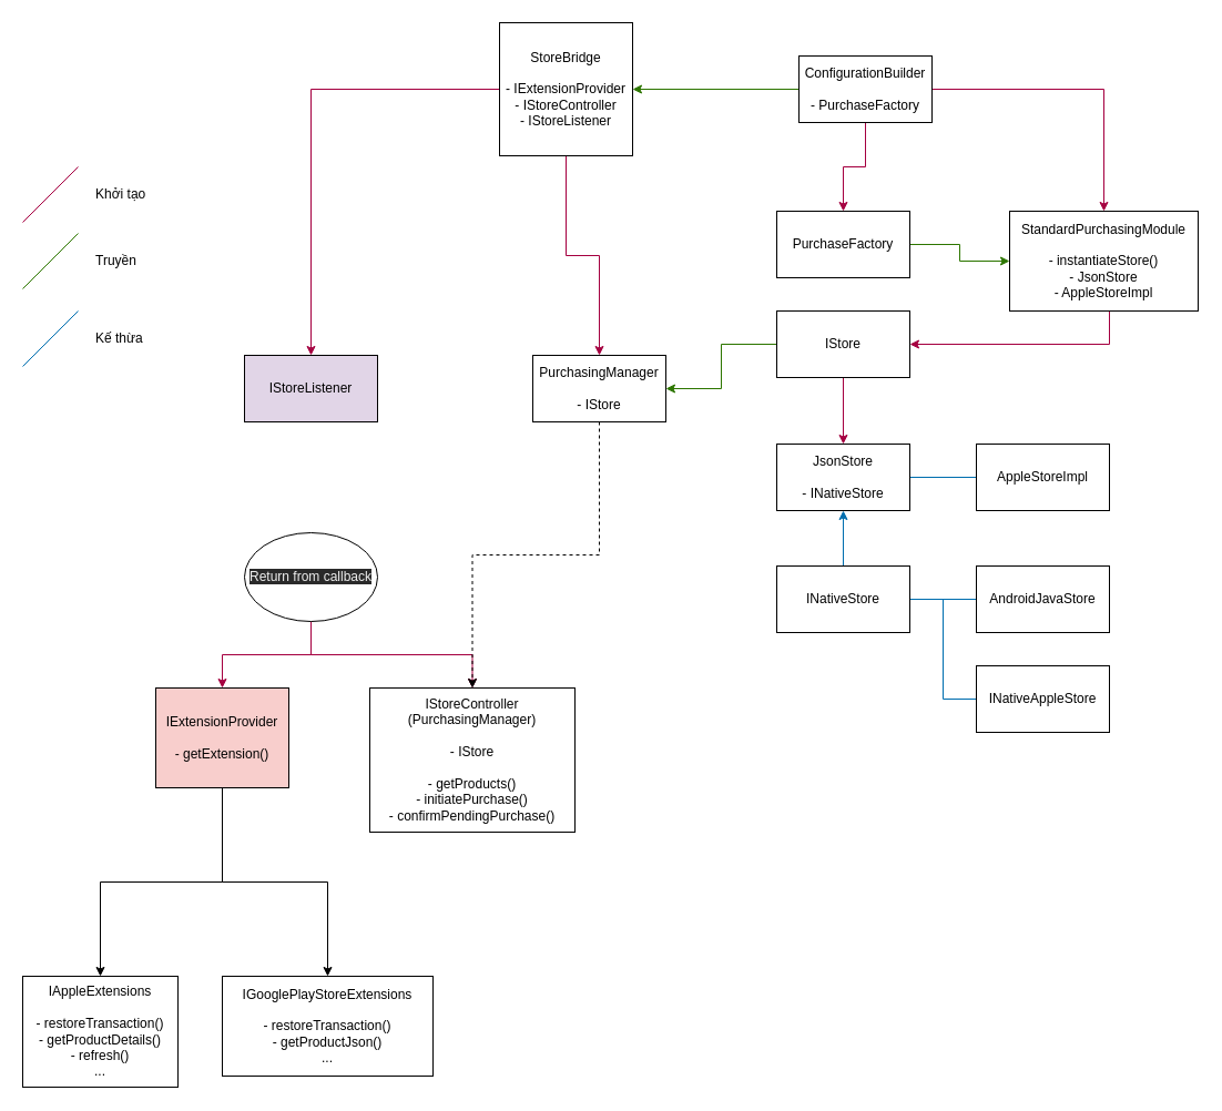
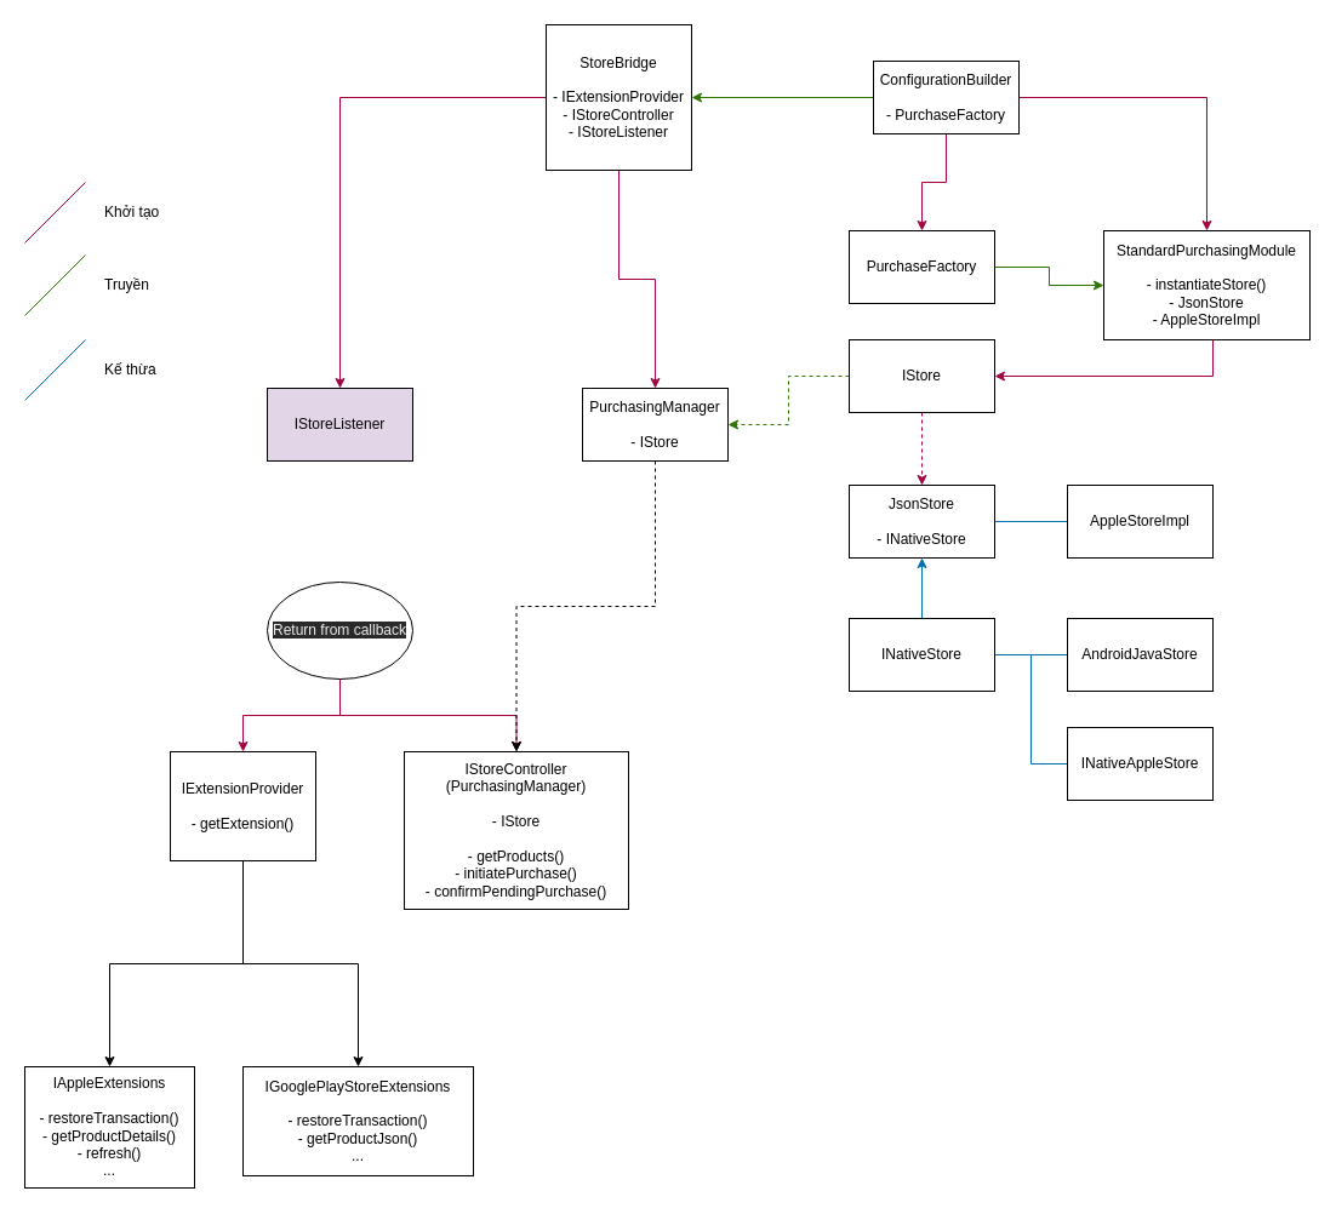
  <mxCell id="0" />
  <mxCell id="1" parent="0" />
  <mxCell id="2" value="IStoreController&lt;br&gt;(PurchasingManager)&lt;br&gt;&lt;br&gt;- IStore&lt;br&gt;&lt;br&gt;- getProducts()&lt;br&gt;- initiatePurchase()&lt;br&gt;- confirmPendingPurchase()" style="rounded=0;whiteSpace=wrap;html=1;" parent="1" vertex="1"><mxGeometry x="333" y="620" width="185" height="130" as="geometry" /></mxCell>
  <mxCell id="3" value="IStoreListener" style="rounded=0;whiteSpace=wrap;html=1;fillColor=#e1d5e7;" parent="1" vertex="1"><mxGeometry x="220" y="320" width="120" height="60" as="geometry" /></mxCell>
  <mxCell id="4" style="edgeStyle=orthogonalEdgeStyle;rounded=0;orthogonalLoop=1;jettySize=auto;html=1;" parent="1" source="6" target="13" edge="1"><mxGeometry relative="1" as="geometry" /></mxCell>
  <mxCell id="5" style="edgeStyle=orthogonalEdgeStyle;rounded=0;orthogonalLoop=1;jettySize=auto;html=1;" parent="1" source="6" target="14" edge="1"><mxGeometry relative="1" as="geometry" /></mxCell>
- <mxCell id="6" value="IExtensionProvider&lt;br&gt;&lt;br&gt;- getExtension()" style="rounded=0;whiteSpace=wrap;html=1;fillColor=#f8cecc;" parent="1" vertex="1"><mxGeometry x="140" y="620" width="120" height="90" as="geometry" /></mxCell>
+ <mxCell id="6" value="IExtensionProvider&lt;br&gt;&lt;br&gt;- getExtension()" style="rounded=0;whiteSpace=wrap;html=1;" parent="1" vertex="1"><mxGeometry x="140" y="620" width="120" height="90" as="geometry" /></mxCell>
  <mxCell id="7" style="edgeStyle=orthogonalEdgeStyle;rounded=0;orthogonalLoop=1;jettySize=auto;html=1;entryX=0.5;entryY=0;entryDx=0;entryDy=0;fillColor=#d80073;strokeColor=#A50040;" parent="1" source="9" target="6" edge="1"><mxGeometry relative="1" as="geometry" /></mxCell>
  <mxCell id="8" style="edgeStyle=orthogonalEdgeStyle;rounded=0;orthogonalLoop=1;jettySize=auto;html=1;fillColor=#d80073;strokeColor=#A50040;" parent="1" source="9" target="2" edge="1"><mxGeometry relative="1" as="geometry" /></mxCell>
  <mxCell id="9" value="&lt;meta charset=&quot;utf-8&quot;&gt;&lt;span style=&quot;color: rgb(240, 240, 240); font-family: Helvetica; font-size: 12px; font-style: normal; font-variant-ligatures: normal; font-variant-caps: normal; font-weight: 400; letter-spacing: normal; orphans: 2; text-align: center; text-indent: 0px; text-transform: none; widows: 2; word-spacing: 0px; -webkit-text-stroke-width: 0px; background-color: rgb(42, 42, 42); text-decoration-thickness: initial; text-decoration-style: initial; text-decoration-color: initial; float: none; display: inline !important;&quot;&gt;Return from callback&lt;/span&gt;" style="ellipse;whiteSpace=wrap;html=1;" parent="1" vertex="1"><mxGeometry x="220" y="480" width="120" height="80" as="geometry" /></mxCell>
  <mxCell id="10" style="edgeStyle=orthogonalEdgeStyle;rounded=0;orthogonalLoop=1;jettySize=auto;html=1;entryX=0.5;entryY=0;entryDx=0;entryDy=0;fillColor=#d80073;strokeColor=#A50040;" edge="1" parent="1" source="12" target="26"><mxGeometry relative="1" as="geometry" /></mxCell>
  <mxCell id="11" style="edgeStyle=orthogonalEdgeStyle;rounded=0;orthogonalLoop=1;jettySize=auto;html=1;entryX=0.5;entryY=0;entryDx=0;entryDy=0;fillColor=#d80073;strokeColor=#A50040;" edge="1" parent="1" source="12" target="3"><mxGeometry relative="1" as="geometry" /></mxCell>
  <mxCell id="12" value="StoreBridge&lt;br&gt;&lt;br&gt;- IExtensionProvider&lt;br&gt;- IStoreController&lt;br&gt;- IStoreListener" style="rounded=0;whiteSpace=wrap;html=1;" parent="1" vertex="1"><mxGeometry x="450" y="20" width="120" height="120" as="geometry" /></mxCell>
  <mxCell id="13" value="IAppleExtensions&lt;br&gt;&lt;br&gt;- restoreTransaction()&lt;br&gt;- getProductDetails()&lt;br&gt;- refresh()&lt;br&gt;..." style="rounded=0;whiteSpace=wrap;html=1;" parent="1" vertex="1"><mxGeometry x="20" y="880" width="140" height="100" as="geometry" /></mxCell>
  <mxCell id="14" value="IGooglePlayStoreExtensions&lt;br&gt;&lt;br&gt;- restoreTransaction()&lt;br&gt;- getProductJson()&lt;br&gt;..." style="rounded=0;whiteSpace=wrap;html=1;" parent="1" vertex="1"><mxGeometry x="200" y="880" width="190" height="90" as="geometry" /></mxCell>
  <mxCell id="15" style="edgeStyle=orthogonalEdgeStyle;rounded=0;orthogonalLoop=1;jettySize=auto;html=1;entryX=1;entryY=0.5;entryDx=0;entryDy=0;fillColor=#60a917;strokeColor=#2D7600;" edge="1" parent="1" source="18" target="12"><mxGeometry relative="1" as="geometry" /></mxCell>
  <mxCell id="16" style="edgeStyle=orthogonalEdgeStyle;rounded=0;orthogonalLoop=1;jettySize=auto;html=1;entryX=0.5;entryY=0;entryDx=0;entryDy=0;fillColor=#d80073;strokeColor=#A50040;" edge="1" parent="1" source="18" target="28"><mxGeometry relative="1" as="geometry" /></mxCell>
  <mxCell id="17" style="edgeStyle=orthogonalEdgeStyle;rounded=0;orthogonalLoop=1;jettySize=auto;html=1;entryX=0.5;entryY=0;entryDx=0;entryDy=0;fillColor=#d80073;strokeColor=#A50040;" edge="1" parent="1" source="18" target="33"><mxGeometry relative="1" as="geometry" /></mxCell>
  <mxCell id="18" value="ConfigurationBuilder&lt;br&gt;&lt;br&gt;- PurchaseFactory" style="rounded=0;whiteSpace=wrap;html=1;" parent="1" vertex="1"><mxGeometry x="720" y="50" width="120" height="60" as="geometry" /></mxCell>
  <mxCell id="19" value="" style="group" vertex="1" connectable="0" parent="1"><mxGeometry x="20" y="150" width="140" height="50" as="geometry" /></mxCell>
  <mxCell id="20" value="" style="endArrow=none;html=1;rounded=0;fillColor=#d80073;strokeColor=#A50040;" parent="19" edge="1"><mxGeometry width="50" height="50" relative="1" as="geometry"><mxPoint y="50" as="sourcePoint" /><mxPoint x="50" as="targetPoint" /></mxGeometry></mxCell>
  <mxCell id="21" value="Khởi tạo" style="text;strokeColor=none;fillColor=none;align=left;verticalAlign=middle;spacingLeft=4;spacingRight=4;overflow=hidden;points=[[0,0.5],[1,0.5]];portConstraint=eastwest;rotatable=0;whiteSpace=wrap;html=1;" parent="19" vertex="1"><mxGeometry x="60" y="10" width="80" height="30" as="geometry" /></mxCell>
  <mxCell id="22" value="" style="group" vertex="1" connectable="0" parent="1"><mxGeometry x="20" y="210" width="140" height="50" as="geometry" /></mxCell>
  <mxCell id="23" value="" style="endArrow=none;html=1;rounded=0;fillColor=#60a917;strokeColor=#2D7600;" edge="1" parent="22"><mxGeometry width="50" height="50" relative="1" as="geometry"><mxPoint y="50" as="sourcePoint" /><mxPoint x="50" as="targetPoint" /></mxGeometry></mxCell>
  <mxCell id="24" value="Truyền" style="text;strokeColor=none;fillColor=none;align=left;verticalAlign=middle;spacingLeft=4;spacingRight=4;overflow=hidden;points=[[0,0.5],[1,0.5]];portConstraint=eastwest;rotatable=0;whiteSpace=wrap;html=1;" vertex="1" parent="22"><mxGeometry x="60" y="10" width="80" height="30" as="geometry" /></mxCell>
  <mxCell id="25" style="edgeStyle=orthogonalEdgeStyle;rounded=0;orthogonalLoop=1;jettySize=auto;html=1;entryX=0.5;entryY=0;entryDx=0;entryDy=0;dashed=1;" edge="1" parent="1" source="26" target="2"><mxGeometry relative="1" as="geometry" /></mxCell>
  <mxCell id="26" value="PurchasingManager&lt;br&gt;&lt;br&gt;- IStore" style="rounded=0;whiteSpace=wrap;html=1;" vertex="1" parent="1"><mxGeometry x="480" y="320" width="120" height="60" as="geometry" /></mxCell>
  <mxCell id="27" style="edgeStyle=orthogonalEdgeStyle;rounded=0;orthogonalLoop=1;jettySize=auto;html=1;entryX=0;entryY=0.5;entryDx=0;entryDy=0;fillColor=#60a917;strokeColor=#2D7600;" edge="1" parent="1" source="28" target="33"><mxGeometry relative="1" as="geometry" /></mxCell>
  <mxCell id="28" value="PurchaseFactory" style="rounded=0;whiteSpace=wrap;html=1;" vertex="1" parent="1"><mxGeometry x="700" y="190" width="120" height="60" as="geometry" /></mxCell>
- <mxCell id="29" style="edgeStyle=orthogonalEdgeStyle;rounded=0;orthogonalLoop=1;jettySize=auto;html=1;entryX=1;entryY=0.5;entryDx=0;entryDy=0;fillColor=#60a917;strokeColor=#2D7600;" edge="1" parent="1" source="31" target="26"><mxGeometry relative="1" as="geometry" /></mxCell>
- <mxCell id="30" style="edgeStyle=orthogonalEdgeStyle;rounded=0;orthogonalLoop=1;jettySize=auto;html=1;dashed=0;fillColor=#d80073;strokeColor=#A50040;" edge="1" parent="1" source="31" target="35"><mxGeometry relative="1" as="geometry" /></mxCell>
+ <mxCell id="29" style="edgeStyle=orthogonalEdgeStyle;rounded=0;orthogonalLoop=1;jettySize=auto;html=1;entryX=1;entryY=0.5;entryDx=0;entryDy=0;fillColor=#60a917;strokeColor=#2D7600;dashed=1;" edge="1" parent="1" source="31" target="26"><mxGeometry relative="1" as="geometry" /></mxCell>
+ <mxCell id="30" style="edgeStyle=orthogonalEdgeStyle;rounded=0;orthogonalLoop=1;jettySize=auto;html=1;dashed=1;fillColor=#d80073;strokeColor=#A50040;" edge="1" parent="1" source="31" target="35"><mxGeometry relative="1" as="geometry" /></mxCell>
  <mxCell id="31" value="IStore" style="rounded=0;whiteSpace=wrap;html=1;" vertex="1" parent="1"><mxGeometry x="700" y="280" width="120" height="60" as="geometry" /></mxCell>
  <mxCell id="32" style="edgeStyle=orthogonalEdgeStyle;rounded=0;orthogonalLoop=1;jettySize=auto;html=1;fillColor=#d80073;strokeColor=#A50040;" edge="1" parent="1" source="33" target="31"><mxGeometry relative="1" as="geometry"><Array as="points"><mxPoint x="1000" y="310" /></Array></mxGeometry></mxCell>
  <mxCell id="33" value="StandardPurchasingModule&lt;br&gt;&lt;br&gt;- instantiateStore()&lt;br&gt;- JsonStore&lt;br&gt;- AppleStoreImpl" style="rounded=0;whiteSpace=wrap;html=1;" vertex="1" parent="1"><mxGeometry x="910" y="190" width="170" height="90" as="geometry" /></mxCell>
  <mxCell id="34" style="edgeStyle=orthogonalEdgeStyle;rounded=0;orthogonalLoop=1;jettySize=auto;html=1;fillColor=#1ba1e2;strokeColor=#006EAF;endArrow=none;endFill=0;" edge="1" parent="1" source="35" target="36"><mxGeometry relative="1" as="geometry" /></mxCell>
  <mxCell id="35" value="JsonStore&lt;br&gt;&lt;br&gt;- INativeStore" style="rounded=0;whiteSpace=wrap;html=1;" vertex="1" parent="1"><mxGeometry x="700" y="400" width="120" height="60" as="geometry" /></mxCell>
  <mxCell id="36" value="AppleStoreImpl" style="rounded=0;whiteSpace=wrap;html=1;" vertex="1" parent="1"><mxGeometry x="880" y="400" width="120" height="60" as="geometry" /></mxCell>
  <mxCell id="37" style="edgeStyle=orthogonalEdgeStyle;rounded=0;orthogonalLoop=1;jettySize=auto;html=1;exitX=1;exitY=0.5;exitDx=0;exitDy=0;endArrow=none;endFill=0;fillColor=#1ba1e2;strokeColor=#006EAF;" edge="1" parent="1" source="40" target="44"><mxGeometry relative="1" as="geometry" /></mxCell>
  <mxCell id="38" style="edgeStyle=orthogonalEdgeStyle;rounded=0;orthogonalLoop=1;jettySize=auto;html=1;entryX=0;entryY=0.5;entryDx=0;entryDy=0;endArrow=none;endFill=0;fillColor=#1ba1e2;strokeColor=#006EAF;" edge="1" parent="1" source="40" target="45"><mxGeometry relative="1" as="geometry" /></mxCell>
  <mxCell id="39" style="edgeStyle=orthogonalEdgeStyle;rounded=0;orthogonalLoop=1;jettySize=auto;html=1;exitX=0.5;exitY=0;exitDx=0;exitDy=0;entryX=0.5;entryY=1;entryDx=0;entryDy=0;endArrow=classic;endFill=1;fillColor=#1ba1e2;strokeColor=#006EAF;" edge="1" parent="1" source="40" target="35"><mxGeometry relative="1" as="geometry" /></mxCell>
  <mxCell id="40" value="INativeStore" style="rounded=0;whiteSpace=wrap;html=1;" vertex="1" parent="1"><mxGeometry x="700" y="510" width="120" height="60" as="geometry" /></mxCell>
  <mxCell id="41" value="" style="group" vertex="1" connectable="0" parent="1"><mxGeometry x="20" y="280" width="140" height="50" as="geometry" /></mxCell>
  <mxCell id="42" value="" style="endArrow=none;html=1;rounded=0;fillColor=#1ba1e2;strokeColor=#006EAF;" edge="1" parent="41"><mxGeometry width="50" height="50" relative="1" as="geometry"><mxPoint y="50" as="sourcePoint" /><mxPoint x="50" as="targetPoint" /></mxGeometry></mxCell>
  <mxCell id="43" value="Kế thừa" style="text;strokeColor=none;fillColor=none;align=left;verticalAlign=middle;spacingLeft=4;spacingRight=4;overflow=hidden;points=[[0,0.5],[1,0.5]];portConstraint=eastwest;rotatable=0;whiteSpace=wrap;html=1;" vertex="1" parent="41"><mxGeometry x="60" y="10" width="80" height="30" as="geometry" /></mxCell>
  <mxCell id="44" value="AndroidJavaStore" style="rounded=0;whiteSpace=wrap;html=1;" vertex="1" parent="1"><mxGeometry x="880" y="510" width="120" height="60" as="geometry" /></mxCell>
  <mxCell id="45" value="INativeAppleStore" style="rounded=0;whiteSpace=wrap;html=1;" vertex="1" parent="1"><mxGeometry x="880" y="600" width="120" height="60" as="geometry" /></mxCell>
